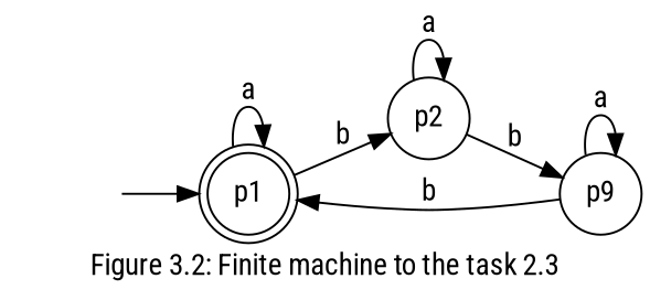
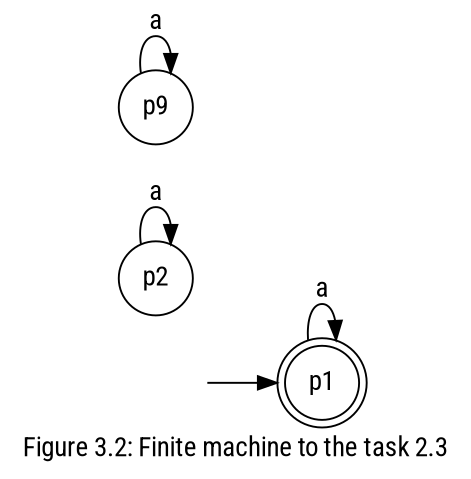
  digraph {
    fontname="Roboto Condensed"
    label="Figure 3.2: Finite machine to the task 2.3"
    rankdir=LR
    node [fontname="Roboto Condensed" shape=circle]
    edge [fontname="Roboto Condensed"]
    "" [shape=none]
    p1 [shape=doublecircle]
    p2
    n4 [label=p9]
    "" -> p1
    p1 -> p1 [label=a]
-   p1 -> p2 [label=b]
    p2 -> p2 [label=a]
-   p2 -> n4 [label=b]
-   n4 -> p1 [label=b]
    n4 -> n4 [label=a]
  }
